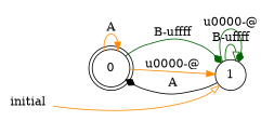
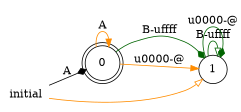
  digraph {
    rankdir=LR
    edge [arrowhead=diamond color=darkorange]
    0 [shape=doublecircle]
    1 [shape=circle]
    initial [shape=plaintext]
    0 -> 0 [arrowhead=normal label=A]
    0 -> 1 [color=darkgreen label="B-\uffff"]
    0 -> 1 [arrowhead=normal label="\u0000-@"]
-   1 -> 0 [color=black label=A]
+   initial -> 0 [color=black label=A]
    1 -> 1 [arrowhead=onormal color=darkgreen label="B-\uffff"]
    1 -> 1 [color=darkgreen label="\u0000-@"]
    initial -> 1 [arrowhead=onormal]
  }
